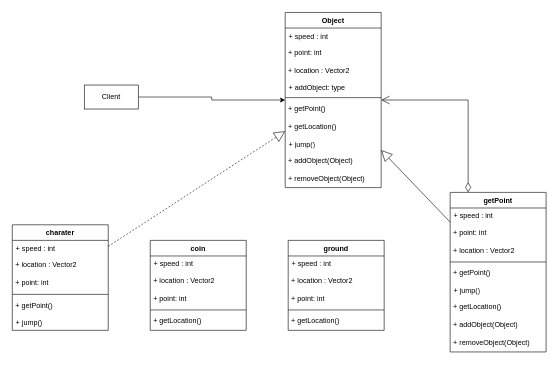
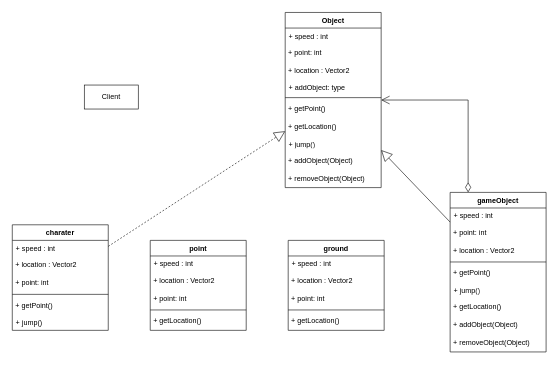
  <mxCell id="0" />
  <mxCell id="1" parent="0" />
- <mxCell id="2" value="getPoint" style="swimlane;fontStyle=1;align=center;verticalAlign=top;childLayout=stackLayout;horizontal=1;startSize=26;horizontalStack=0;resizeParent=1;resizeParentMax=0;resizeLast=0;collapsible=1;marginBottom=0;whiteSpace=wrap;html=1;" vertex="1" parent="1"><mxGeometry x="750" y="320" width="160" height="266" as="geometry" /></mxCell>
+ <mxCell id="2" value="gameObject" style="swimlane;fontStyle=1;align=center;verticalAlign=top;childLayout=stackLayout;horizontal=1;startSize=26;horizontalStack=0;resizeParent=1;resizeParentMax=0;resizeLast=0;collapsible=1;marginBottom=0;whiteSpace=wrap;html=1;" vertex="1" parent="1"><mxGeometry x="750" y="320" width="160" height="266" as="geometry" /></mxCell>
  <mxCell id="3" value="+ speed : int" style="text;strokeColor=none;fillColor=none;align=left;verticalAlign=top;spacingLeft=4;spacingRight=4;overflow=hidden;rotatable=0;points=[[0,0.5],[1,0.5]];portConstraint=eastwest;whiteSpace=wrap;html=1;" vertex="1" parent="2"><mxGeometry y="26" width="160" height="26" as="geometry" /></mxCell>
  <mxCell id="4" value="&amp;nbsp;+ point: int" style="text;html=1;align=left;verticalAlign=middle;resizable=0;points=[];autosize=1;strokeColor=none;fillColor=none;" vertex="1" parent="2"><mxGeometry y="52" width="160" height="30" as="geometry" /></mxCell>
  <mxCell id="5" value="&amp;nbsp;+ location : Vector2" style="text;html=1;align=left;verticalAlign=middle;resizable=0;points=[];autosize=1;strokeColor=none;fillColor=none;" vertex="1" parent="2"><mxGeometry y="82" width="160" height="30" as="geometry" /></mxCell>
  <mxCell id="6" value="" style="line;strokeWidth=1;fillColor=none;align=left;verticalAlign=middle;spacingTop=-1;spacingLeft=3;spacingRight=3;rotatable=0;labelPosition=right;points=[];portConstraint=eastwest;strokeColor=inherit;" vertex="1" parent="2"><mxGeometry y="112" width="160" height="8" as="geometry" /></mxCell>
  <mxCell id="7" value="&amp;nbsp;+ getPoint()" style="text;html=1;align=left;verticalAlign=middle;resizable=0;points=[];autosize=1;strokeColor=none;fillColor=none;" vertex="1" parent="2"><mxGeometry y="120" width="160" height="30" as="geometry" /></mxCell>
  <mxCell id="8" value="+ jump()" style="text;strokeColor=none;fillColor=none;align=left;verticalAlign=top;spacingLeft=4;spacingRight=4;overflow=hidden;rotatable=0;points=[[0,0.5],[1,0.5]];portConstraint=eastwest;whiteSpace=wrap;html=1;" vertex="1" parent="2"><mxGeometry y="150" width="160" height="26" as="geometry" /></mxCell>
  <mxCell id="9" value="&amp;nbsp;+ getLocation()" style="text;html=1;align=left;verticalAlign=middle;resizable=0;points=[];autosize=1;strokeColor=none;fillColor=none;" vertex="1" parent="2"><mxGeometry y="176" width="160" height="30" as="geometry" /></mxCell>
  <mxCell id="10" value="&amp;nbsp;+ addObject(Object)" style="text;html=1;align=left;verticalAlign=middle;resizable=0;points=[];autosize=1;strokeColor=none;fillColor=none;" vertex="1" parent="2"><mxGeometry y="206" width="160" height="30" as="geometry" /></mxCell>
  <mxCell id="11" value="&amp;nbsp;+ removeObject(Object)" style="text;html=1;align=left;verticalAlign=middle;resizable=0;points=[];autosize=1;strokeColor=none;fillColor=none;" vertex="1" parent="2"><mxGeometry y="236" width="160" height="30" as="geometry" /></mxCell>
  <mxCell id="12" value="charater" style="swimlane;fontStyle=1;align=center;verticalAlign=top;childLayout=stackLayout;horizontal=1;startSize=26;horizontalStack=0;resizeParent=1;resizeParentMax=0;resizeLast=0;collapsible=1;marginBottom=0;whiteSpace=wrap;html=1;" vertex="1" parent="1"><mxGeometry x="20" y="374" width="160" height="176" as="geometry" /></mxCell>
  <mxCell id="13" value="+ speed : int" style="text;strokeColor=none;fillColor=none;align=left;verticalAlign=top;spacingLeft=4;spacingRight=4;overflow=hidden;rotatable=0;points=[[0,0.5],[1,0.5]];portConstraint=eastwest;whiteSpace=wrap;html=1;" vertex="1" parent="12"><mxGeometry y="26" width="160" height="26" as="geometry" /></mxCell>
  <mxCell id="14" value="&amp;nbsp;+ location : Vector2" style="text;html=1;align=left;verticalAlign=middle;resizable=0;points=[];autosize=1;strokeColor=none;fillColor=none;" vertex="1" parent="12"><mxGeometry y="52" width="160" height="30" as="geometry" /></mxCell>
  <mxCell id="15" value="&amp;nbsp;+ point: int" style="text;html=1;align=left;verticalAlign=middle;resizable=0;points=[];autosize=1;strokeColor=none;fillColor=none;" vertex="1" parent="12"><mxGeometry y="82" width="160" height="30" as="geometry" /></mxCell>
  <mxCell id="16" value="" style="line;strokeWidth=1;fillColor=none;align=left;verticalAlign=middle;spacingTop=-1;spacingLeft=3;spacingRight=3;rotatable=0;labelPosition=right;points=[];portConstraint=eastwest;strokeColor=inherit;" vertex="1" parent="12"><mxGeometry y="112" width="160" height="8" as="geometry" /></mxCell>
  <mxCell id="17" value="&amp;nbsp;+ getPoint()" style="text;html=1;align=left;verticalAlign=middle;resizable=0;points=[];autosize=1;strokeColor=none;fillColor=none;" vertex="1" parent="12"><mxGeometry y="120" width="160" height="30" as="geometry" /></mxCell>
  <mxCell id="18" value="+ jump()" style="text;strokeColor=none;fillColor=none;align=left;verticalAlign=top;spacingLeft=4;spacingRight=4;overflow=hidden;rotatable=0;points=[[0,0.5],[1,0.5]];portConstraint=eastwest;whiteSpace=wrap;html=1;" vertex="1" parent="12"><mxGeometry y="150" width="160" height="26" as="geometry" /></mxCell>
- <mxCell id="19" value="coin" style="swimlane;fontStyle=1;align=center;verticalAlign=top;childLayout=stackLayout;horizontal=1;startSize=26;horizontalStack=0;resizeParent=1;resizeParentMax=0;resizeLast=0;collapsible=1;marginBottom=0;whiteSpace=wrap;html=1;" vertex="1" parent="1"><mxGeometry x="250" y="400" width="160" height="150" as="geometry" /></mxCell>
+ <mxCell id="19" value="point" style="swimlane;fontStyle=1;align=center;verticalAlign=top;childLayout=stackLayout;horizontal=1;startSize=26;horizontalStack=0;resizeParent=1;resizeParentMax=0;resizeLast=0;collapsible=1;marginBottom=0;whiteSpace=wrap;html=1;" vertex="1" parent="1"><mxGeometry x="250" y="400" width="160" height="150" as="geometry" /></mxCell>
  <mxCell id="20" value="+ speed : int" style="text;strokeColor=none;fillColor=none;align=left;verticalAlign=top;spacingLeft=4;spacingRight=4;overflow=hidden;rotatable=0;points=[[0,0.5],[1,0.5]];portConstraint=eastwest;whiteSpace=wrap;html=1;" vertex="1" parent="19"><mxGeometry y="26" width="160" height="26" as="geometry" /></mxCell>
  <mxCell id="21" value="&amp;nbsp;+ location : Vector2" style="text;html=1;align=left;verticalAlign=middle;resizable=0;points=[];autosize=1;strokeColor=none;fillColor=none;" vertex="1" parent="19"><mxGeometry y="52" width="160" height="30" as="geometry" /></mxCell>
  <mxCell id="22" value="&amp;nbsp;+ point: int" style="text;html=1;align=left;verticalAlign=middle;resizable=0;points=[];autosize=1;strokeColor=none;fillColor=none;" vertex="1" parent="19"><mxGeometry y="82" width="160" height="30" as="geometry" /></mxCell>
  <mxCell id="23" value="" style="line;strokeWidth=1;fillColor=none;align=left;verticalAlign=middle;spacingTop=-1;spacingLeft=3;spacingRight=3;rotatable=0;labelPosition=right;points=[];portConstraint=eastwest;strokeColor=inherit;" vertex="1" parent="19"><mxGeometry y="112" width="160" height="8" as="geometry" /></mxCell>
  <mxCell id="24" value="&amp;nbsp;+ getLocation()" style="text;html=1;align=left;verticalAlign=middle;resizable=0;points=[];autosize=1;strokeColor=none;fillColor=none;" vertex="1" parent="19"><mxGeometry y="120" width="160" height="30" as="geometry" /></mxCell>
  <mxCell id="25" value="Object" style="swimlane;fontStyle=1;align=center;verticalAlign=top;childLayout=stackLayout;horizontal=1;startSize=26;horizontalStack=0;resizeParent=1;resizeParentMax=0;resizeLast=0;collapsible=1;marginBottom=0;whiteSpace=wrap;html=1;" vertex="1" parent="1"><mxGeometry x="475" y="20" width="160" height="292" as="geometry" /></mxCell>
  <mxCell id="26" value="+ speed : int" style="text;strokeColor=none;fillColor=none;align=left;verticalAlign=top;spacingLeft=4;spacingRight=4;overflow=hidden;rotatable=0;points=[[0,0.5],[1,0.5]];portConstraint=eastwest;whiteSpace=wrap;html=1;" vertex="1" parent="25"><mxGeometry y="26" width="160" height="26" as="geometry" /></mxCell>
  <mxCell id="27" value="&amp;nbsp;+ point: int" style="text;html=1;align=left;verticalAlign=middle;resizable=0;points=[];autosize=1;strokeColor=none;fillColor=none;" vertex="1" parent="25"><mxGeometry y="52" width="160" height="30" as="geometry" /></mxCell>
  <mxCell id="28" value="&amp;nbsp;+ location : Vector2" style="text;html=1;align=left;verticalAlign=middle;resizable=0;points=[];autosize=1;strokeColor=none;fillColor=none;" vertex="1" parent="25"><mxGeometry y="82" width="160" height="30" as="geometry" /></mxCell>
  <mxCell id="29" value="+ addObject: type" style="text;strokeColor=none;fillColor=none;align=left;verticalAlign=top;spacingLeft=4;spacingRight=4;overflow=hidden;rotatable=0;points=[[0,0.5],[1,0.5]];portConstraint=eastwest;whiteSpace=wrap;html=1;" vertex="1" parent="25"><mxGeometry y="112" width="160" height="26" as="geometry" /></mxCell>
  <mxCell id="30" value="" style="line;strokeWidth=1;fillColor=none;align=left;verticalAlign=middle;spacingTop=-1;spacingLeft=3;spacingRight=3;rotatable=0;labelPosition=right;points=[];portConstraint=eastwest;strokeColor=inherit;" vertex="1" parent="25"><mxGeometry y="138" width="160" height="8" as="geometry" /></mxCell>
  <mxCell id="31" value="&amp;nbsp;+ getPoint()" style="text;html=1;align=left;verticalAlign=middle;resizable=0;points=[];autosize=1;strokeColor=none;fillColor=none;" vertex="1" parent="25"><mxGeometry y="146" width="160" height="30" as="geometry" /></mxCell>
  <mxCell id="32" value="&amp;nbsp;+ getLocation()" style="text;html=1;align=left;verticalAlign=middle;resizable=0;points=[];autosize=1;strokeColor=none;fillColor=none;" vertex="1" parent="25"><mxGeometry y="176" width="160" height="30" as="geometry" /></mxCell>
  <mxCell id="33" value="+ jump()" style="text;strokeColor=none;fillColor=none;align=left;verticalAlign=top;spacingLeft=4;spacingRight=4;overflow=hidden;rotatable=0;points=[[0,0.5],[1,0.5]];portConstraint=eastwest;whiteSpace=wrap;html=1;" vertex="1" parent="25"><mxGeometry y="206" width="160" height="26" as="geometry" /></mxCell>
  <mxCell id="34" value="&amp;nbsp;+ addObject(Object)" style="text;html=1;align=left;verticalAlign=middle;resizable=0;points=[];autosize=1;strokeColor=none;fillColor=none;" vertex="1" parent="25"><mxGeometry y="232" width="160" height="30" as="geometry" /></mxCell>
  <mxCell id="35" value="&amp;nbsp;+ removeObject(Object)" style="text;html=1;align=left;verticalAlign=middle;resizable=0;points=[];autosize=1;strokeColor=none;fillColor=none;" vertex="1" parent="25"><mxGeometry y="262" width="160" height="30" as="geometry" /></mxCell>
- <mxCell id="36" style="edgeStyle=orthogonalEdgeStyle;rounded=0;orthogonalLoop=1;jettySize=auto;html=1;" edge="1" parent="1" source="37" target="25"><mxGeometry relative="1" as="geometry" /></mxCell>
  <mxCell id="37" value="Client" style="html=1;whiteSpace=wrap;" vertex="1" parent="1"><mxGeometry x="140" y="141" width="90" height="40" as="geometry" /></mxCell>
  <mxCell id="38" value="ground" style="swimlane;fontStyle=1;align=center;verticalAlign=top;childLayout=stackLayout;horizontal=1;startSize=26;horizontalStack=0;resizeParent=1;resizeParentMax=0;resizeLast=0;collapsible=1;marginBottom=0;whiteSpace=wrap;html=1;" vertex="1" parent="1"><mxGeometry x="480" y="400" width="160" height="150" as="geometry" /></mxCell>
  <mxCell id="39" value="+ speed : int" style="text;strokeColor=none;fillColor=none;align=left;verticalAlign=top;spacingLeft=4;spacingRight=4;overflow=hidden;rotatable=0;points=[[0,0.5],[1,0.5]];portConstraint=eastwest;whiteSpace=wrap;html=1;" vertex="1" parent="38"><mxGeometry y="26" width="160" height="26" as="geometry" /></mxCell>
  <mxCell id="40" value="&amp;nbsp;+ location : Vector2" style="text;html=1;align=left;verticalAlign=middle;resizable=0;points=[];autosize=1;strokeColor=none;fillColor=none;" vertex="1" parent="38"><mxGeometry y="52" width="160" height="30" as="geometry" /></mxCell>
  <mxCell id="41" value="&amp;nbsp;+ point: int" style="text;html=1;align=left;verticalAlign=middle;resizable=0;points=[];autosize=1;strokeColor=none;fillColor=none;" vertex="1" parent="38"><mxGeometry y="82" width="160" height="30" as="geometry" /></mxCell>
  <mxCell id="42" value="" style="line;strokeWidth=1;fillColor=none;align=left;verticalAlign=middle;spacingTop=-1;spacingLeft=3;spacingRight=3;rotatable=0;labelPosition=right;points=[];portConstraint=eastwest;strokeColor=inherit;" vertex="1" parent="38"><mxGeometry y="112" width="160" height="8" as="geometry" /></mxCell>
  <mxCell id="43" value="&amp;nbsp;+ getLocation()" style="text;html=1;align=left;verticalAlign=middle;resizable=0;points=[];autosize=1;strokeColor=none;fillColor=none;" vertex="1" parent="38"><mxGeometry y="120" width="160" height="30" as="geometry" /></mxCell>
  <mxCell id="44" value="" style="endArrow=block;endSize=16;endFill=0;html=1;rounded=0;dashed=1;" edge="1" parent="1" source="12" target="25"><mxGeometry width="160" relative="1" as="geometry"><mxPoint x="140" y="670" as="sourcePoint" /><mxPoint x="300" y="670" as="targetPoint" /></mxGeometry></mxCell>
  <mxCell id="45" value="" style="endArrow=block;endSize=16;endFill=0;html=1;rounded=0;" edge="1" parent="1" source="2" target="25"><mxGeometry width="160" relative="1" as="geometry"><mxPoint x="170" y="700" as="sourcePoint" /><mxPoint x="330" y="700" as="targetPoint" /></mxGeometry></mxCell>
  <mxCell id="46" value="" style="endArrow=open;html=1;endSize=12;startArrow=diamondThin;startSize=14;startFill=0;edgeStyle=orthogonalEdgeStyle;align=left;verticalAlign=bottom;rounded=0;" edge="1" parent="1" source="2" target="25"><mxGeometry x="-1" y="3" relative="1" as="geometry"><mxPoint x="620" y="670" as="sourcePoint" /><mxPoint x="780" y="670" as="targetPoint" /><Array as="points"><mxPoint x="780" y="166" /></Array></mxGeometry></mxCell>
